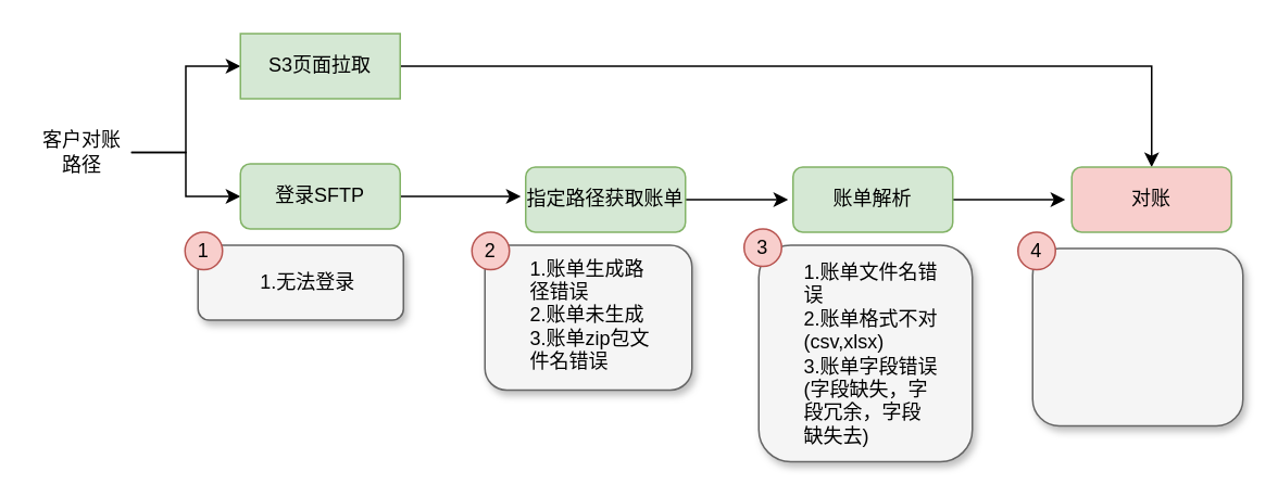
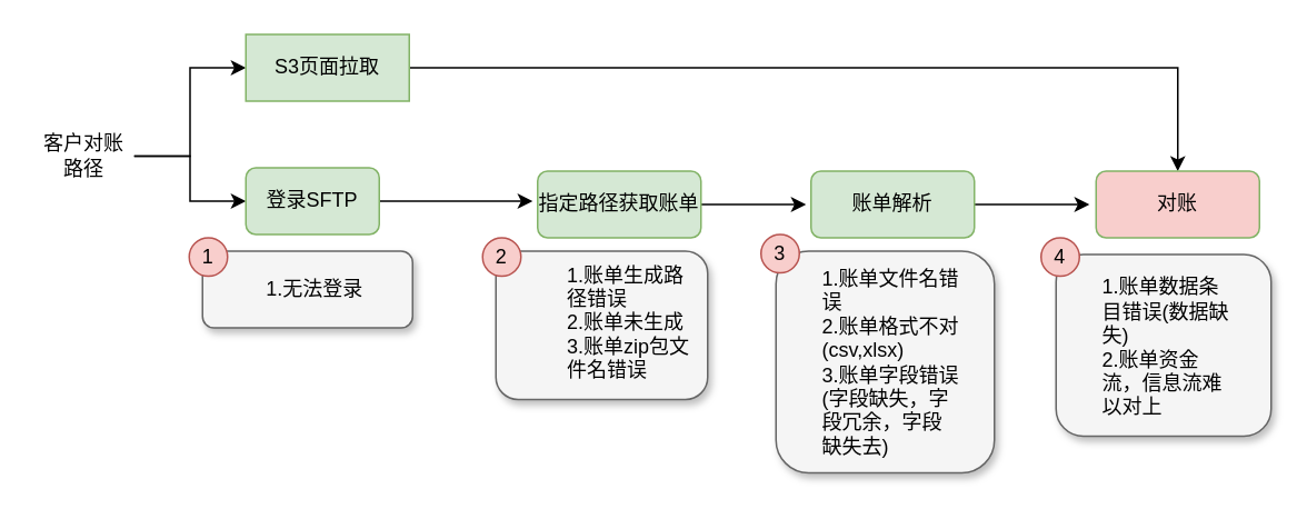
  <mxCell id="0" />
  <mxCell id="1" parent="0" />
  <mxCell id="2" style="edgeStyle=orthogonalEdgeStyle;rounded=0;orthogonalLoop=1;jettySize=auto;html=1;exitX=1;exitY=0.5;exitDx=0;exitDy=0;entryX=0;entryY=0.5;entryDx=0;entryDy=0;" edge="1" parent="1" source="4" target="6"><mxGeometry relative="1" as="geometry" /></mxCell>
  <mxCell id="3" style="edgeStyle=orthogonalEdgeStyle;rounded=0;orthogonalLoop=1;jettySize=auto;html=1;exitX=1;exitY=0.5;exitDx=0;exitDy=0;entryX=0;entryY=0.5;entryDx=0;entryDy=0;" edge="1" parent="1" source="4" target="8"><mxGeometry relative="1" as="geometry" /></mxCell>
  <mxCell id="4" value="客户对账路径" style="text;html=1;strokeColor=none;fillColor=none;align=center;verticalAlign=middle;whiteSpace=wrap;rounded=0;" vertex="1" parent="1"><mxGeometry x="20" y="78" width="60" height="30" as="geometry" /></mxCell>
  <mxCell id="5" style="edgeStyle=orthogonalEdgeStyle;rounded=0;orthogonalLoop=1;jettySize=auto;html=1;exitX=1;exitY=0.5;exitDx=0;exitDy=0;entryX=0.5;entryY=0;entryDx=0;entryDy=0;" edge="1" parent="1" source="6" target="22"><mxGeometry relative="1" as="geometry" /></mxCell>
  <mxCell id="6" value="S3页面拉取" style="whiteSpace=wrap;html=1;fillColor=#d5e8d4;strokeColor=#82b366;rounded=0;" vertex="1" parent="1"><mxGeometry x="147" y="20" width="98" height="40" as="geometry" /></mxCell>
  <mxCell id="7" style="edgeStyle=orthogonalEdgeStyle;rounded=0;orthogonalLoop=1;jettySize=auto;html=1;exitX=1;exitY=0.5;exitDx=0;exitDy=0;" edge="1" parent="1" source="8"><mxGeometry relative="1" as="geometry"><mxPoint x="319" y="120" as="targetPoint" /></mxGeometry></mxCell>
- <mxCell id="8" value="登录SFTP" style="rounded=1;whiteSpace=wrap;html=1;fillColor=#d5e8d4;strokeColor=#82b366;" vertex="1" parent="1"><mxGeometry x="147" y="100" width="98" height="40" as="geometry" /></mxCell>
+ <mxCell id="8" value="登录SFTP" style="rounded=1;whiteSpace=wrap;html=1;fillColor=#d5e8d4;strokeColor=#82b366;" vertex="1" parent="1"><mxGeometry x="147" y="100" width="80" height="40" as="geometry" /></mxCell>
  <mxCell id="9" value="" style="rounded=1;whiteSpace=wrap;html=1;glass=0;shadow=1;fillColor=#f5f5f5;fontColor=#333333;strokeColor=#666666;" vertex="1" parent="1"><mxGeometry x="121" y="150" width="126" height="46" as="geometry" /></mxCell>
  <mxCell id="10" value="1.无法登录" style="text;html=1;strokeColor=none;fillColor=none;align=center;verticalAlign=middle;whiteSpace=wrap;rounded=0;" vertex="1" parent="1"><mxGeometry x="147" y="158" width="83" height="30" as="geometry" /></mxCell>
  <mxCell id="11" value="1" style="ellipse;whiteSpace=wrap;html=1;aspect=fixed;fillColor=#f8cecc;strokeColor=#b85450;" vertex="1" parent="1"><mxGeometry x="113" y="142" width="23" height="23" as="geometry" /></mxCell>
  <mxCell id="12" style="edgeStyle=orthogonalEdgeStyle;rounded=0;orthogonalLoop=1;jettySize=auto;html=1;exitX=1;exitY=0.5;exitDx=0;exitDy=0;" edge="1" parent="1" source="13"><mxGeometry relative="1" as="geometry"><mxPoint x="483" y="122" as="targetPoint" /></mxGeometry></mxCell>
  <mxCell id="13" value="指定路径获取账单" style="rounded=1;whiteSpace=wrap;html=1;fillColor=#d5e8d4;strokeColor=#82b366;" vertex="1" parent="1"><mxGeometry x="322" y="102" width="98" height="40" as="geometry" /></mxCell>
  <mxCell id="14" value="" style="rounded=1;whiteSpace=wrap;html=1;glass=0;shadow=1;fillColor=#f5f5f5;fontColor=#333333;strokeColor=#666666;" vertex="1" parent="1"><mxGeometry x="297" y="150" width="127" height="89" as="geometry" /></mxCell>
- <mxCell id="15" value="1.账单生成路径错误&lt;br&gt;2.账单未生成&lt;br&gt;3.账单zip包文件名错误" style="text;html=1;strokeColor=none;fillColor=none;align=left;verticalAlign=middle;whiteSpace=wrap;rounded=0;" vertex="1" parent="1"><mxGeometry x="323" y="158" width="83" height="69" as="geometry" /></mxCell>
+ <mxCell id="15" value="1.账单生成路径错误&lt;br&gt;2.账单未生成&lt;br&gt;3.账单zip包文件名错误" style="text;html=1;strokeColor=none;fillColor=none;align=left;verticalAlign=middle;whiteSpace=wrap;rounded=0;" vertex="1" parent="1"><mxGeometry x="338" y="158" width="83" height="69" as="geometry" /></mxCell>
  <mxCell id="16" value="2" style="ellipse;whiteSpace=wrap;html=1;aspect=fixed;fillColor=#f8cecc;strokeColor=#b85450;" vertex="1" parent="1"><mxGeometry x="289" y="142" width="23" height="23" as="geometry" /></mxCell>
  <mxCell id="17" style="edgeStyle=orthogonalEdgeStyle;rounded=0;orthogonalLoop=1;jettySize=auto;html=1;exitX=1;exitY=0.5;exitDx=0;exitDy=0;" edge="1" parent="1" source="18"><mxGeometry relative="1" as="geometry"><mxPoint x="653" y="122" as="targetPoint" /></mxGeometry></mxCell>
  <mxCell id="18" value="账单解析" style="rounded=1;whiteSpace=wrap;html=1;fillColor=#d5e8d4;strokeColor=#82b366;" vertex="1" parent="1"><mxGeometry x="486" y="102" width="98" height="40" as="geometry" /></mxCell>
  <mxCell id="19" value="" style="rounded=1;whiteSpace=wrap;html=1;glass=0;shadow=1;fillColor=#f5f5f5;fontColor=#333333;strokeColor=#666666;" vertex="1" parent="1"><mxGeometry x="465" y="150" width="131" height="133" as="geometry" /></mxCell>
  <mxCell id="20" value="1.账单文件名错误&lt;br&gt;2.账单格式不对(csv,xlsx)&lt;br&gt;3.账单字段错误(字段缺失，字段冗余，字段缺失去)" style="text;html=1;strokeColor=none;fillColor=none;align=left;verticalAlign=middle;whiteSpace=wrap;rounded=0;" vertex="1" parent="1"><mxGeometry x="491" y="158" width="85" height="118" as="geometry" /></mxCell>
  <mxCell id="21" value="3" style="ellipse;whiteSpace=wrap;html=1;aspect=fixed;fillColor=#f8cecc;strokeColor=#b85450;" vertex="1" parent="1"><mxGeometry x="456" y="140" width="23" height="23" as="geometry" /></mxCell>
  <mxCell id="22" value="对账" style="rounded=1;whiteSpace=wrap;html=1;fillColor=#f8cecc;strokeColor=#82b366;" vertex="1" parent="1"><mxGeometry x="657" y="102" width="98" height="40" as="geometry" /></mxCell>
  <mxCell id="23" value="" style="rounded=1;whiteSpace=wrap;html=1;glass=0;shadow=1;fillColor=#f5f5f5;fontColor=#333333;strokeColor=#666666;" vertex="1" parent="1"><mxGeometry x="633" y="152" width="129" height="109" as="geometry" /></mxCell>
+ <mxCell id="24" value="1.账单数据条目错误(数据缺失)&lt;br&gt;2.账单资金流，信息流难以对上" style="text;html=1;strokeColor=none;fillColor=none;align=left;verticalAlign=middle;whiteSpace=wrap;rounded=0;" vertex="1" parent="1"><mxGeometry x="659" y="160" width="83" height="95" as="geometry" /></mxCell>
  <mxCell id="25" value="4" style="ellipse;whiteSpace=wrap;html=1;aspect=fixed;fillColor=#f8cecc;strokeColor=#b85450;" vertex="1" parent="1"><mxGeometry x="624" y="142" width="23" height="23" as="geometry" /></mxCell>
